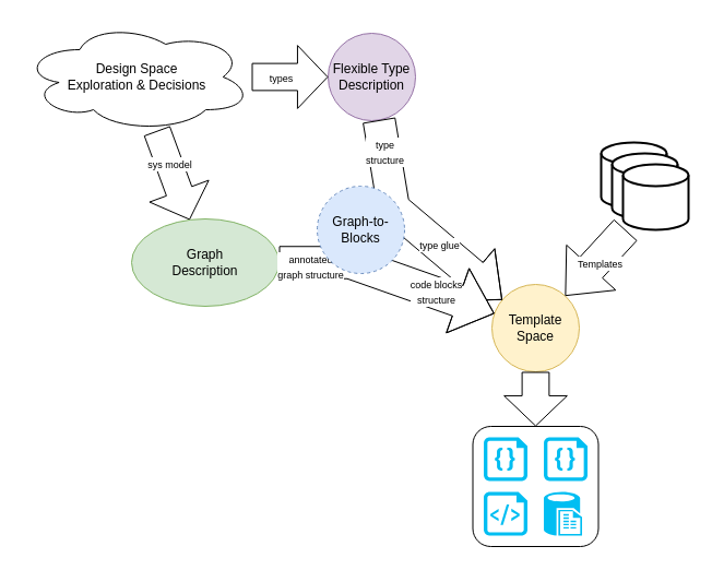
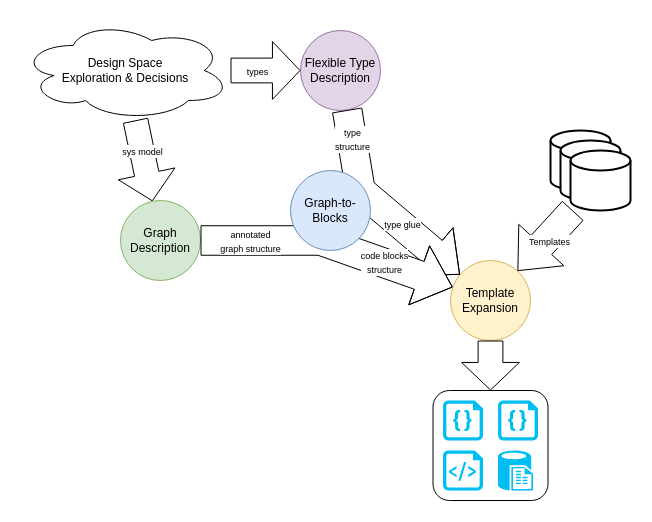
  <mxCell id="0" />
  <mxCell id="1" parent="0" />
  <mxCell id="2" value="" style="rounded=0;orthogonalLoop=1;jettySize=auto;html=1;shape=flexArrow;endWidth=32.018;endSize=8.852;width=24.762;" edge="1" parent="1" source="4" target="5"><mxGeometry relative="1" as="geometry" /></mxCell>
  <mxCell id="3" value="&lt;font style=&quot;font-size: 9px;&quot;&gt;sys model&lt;/font&gt;" style="edgeLabel;html=1;align=center;verticalAlign=middle;resizable=0;points=[];" vertex="1" connectable="0" parent="2"><mxGeometry x="-0.259" relative="1" as="geometry"><mxPoint as="offset" /></mxGeometry></mxCell>
  <mxCell id="4" value="Design Space&lt;br&gt;Exploration &amp;amp; Decisions" style="ellipse;shape=cloud;whiteSpace=wrap;html=1;" vertex="1" parent="1"><mxGeometry x="20" y="20" width="210" height="100" as="geometry" /></mxCell>
- <mxCell id="5" value="Graph&lt;br&gt;Description" style="ellipse;whiteSpace=wrap;html=1;fillColor=#d5e8d4;strokeColor=#82b366;" vertex="1" parent="1"><mxGeometry x="120" y="200" width="135" height="80" as="geometry" /></mxCell>
+ <mxCell id="5" value="Graph&lt;br&gt;Description" style="ellipse;whiteSpace=wrap;html=1;fillColor=#d5e8d4;strokeColor=#82b366;" vertex="1" parent="1"><mxGeometry x="120" y="200" width="80" height="80" as="geometry" /></mxCell>
  <mxCell id="6" value="Flexible Type&lt;br&gt;Description" style="ellipse;whiteSpace=wrap;html=1;fillColor=#e1d5e7;strokeColor=#9673a6;" vertex="1" parent="1"><mxGeometry x="300" y="30" width="80" height="80" as="geometry" /></mxCell>
  <mxCell id="7" value="" style="rounded=0;orthogonalLoop=1;jettySize=auto;html=1;shape=flexArrow;endWidth=32.018;endSize=8.852;width=24.762;" edge="1" parent="1" source="4" target="6"><mxGeometry relative="1" as="geometry"><mxPoint x="290" y="60" as="sourcePoint" /><mxPoint x="307" y="141" as="targetPoint" /></mxGeometry></mxCell>
  <mxCell id="8" value="&lt;font style=&quot;font-size: 9px;&quot;&gt;types&lt;/font&gt;" style="edgeLabel;html=1;align=center;verticalAlign=middle;resizable=0;points=[];" vertex="1" connectable="0" parent="7"><mxGeometry x="-0.259" relative="1" as="geometry"><mxPoint as="offset" /></mxGeometry></mxCell>
- <mxCell id="9" value="Template&lt;br&gt;Space" style="ellipse;whiteSpace=wrap;html=1;fillColor=#fff2cc;strokeColor=#d6b656;" vertex="1" parent="1"><mxGeometry x="450" y="260" width="80" height="80" as="geometry" /></mxCell>
+ <mxCell id="9" value="Template&lt;br&gt;Expansion" style="ellipse;whiteSpace=wrap;html=1;fillColor=#fff2cc;strokeColor=#d6b656;" vertex="1" parent="1"><mxGeometry x="450" y="260" width="80" height="80" as="geometry" /></mxCell>
  <mxCell id="10" value="" style="rounded=0;orthogonalLoop=1;jettySize=auto;html=1;shape=flexArrow;endWidth=32.018;endSize=11.371;width=29.524;fillColor=default;" edge="1" parent="1" source="6" target="9"><mxGeometry relative="1" as="geometry"><mxPoint x="490" y="140" as="sourcePoint" /><mxPoint x="743" y="186" as="targetPoint" /><Array as="points"><mxPoint x="360" y="190" /></Array></mxGeometry></mxCell>
  <mxCell id="11" value="&lt;font style=&quot;font-size: 9px;&quot;&gt;type&lt;br&gt;structure&lt;br&gt;&lt;/font&gt;" style="edgeLabel;html=1;align=center;verticalAlign=middle;resizable=0;points=[];" vertex="1" connectable="0" parent="10"><mxGeometry x="-0.259" relative="1" as="geometry"><mxPoint x="-8" y="-49" as="offset" /></mxGeometry></mxCell>
  <mxCell id="12" value="&lt;font style=&quot;font-size: 9px;&quot;&gt;type glue&lt;/font&gt;" style="edgeLabel;html=1;align=center;verticalAlign=middle;resizable=0;points=[];" vertex="1" connectable="0" parent="10"><mxGeometry x="0.279" y="2" relative="1" as="geometry"><mxPoint x="-1" as="offset" /></mxGeometry></mxCell>
  <mxCell id="13" value="" style="rounded=0;orthogonalLoop=1;jettySize=auto;html=1;shape=flexArrow;endWidth=32.018;endSize=11.371;width=29.524;fillColor=default;" edge="1" parent="1" source="5" target="9"><mxGeometry relative="1" as="geometry"><mxPoint x="283" y="240" as="sourcePoint" /><mxPoint x="300" y="321" as="targetPoint" /><Array as="points"><mxPoint x="320" y="240" /></Array></mxGeometry></mxCell>
  <mxCell id="14" value="&lt;font style=&quot;font-size: 9px;&quot;&gt;annotated&lt;br&gt;graph structure&lt;br&gt;&lt;/font&gt;" style="edgeLabel;html=1;align=center;verticalAlign=middle;resizable=0;points=[];" vertex="1" connectable="0" parent="13"><mxGeometry x="-0.259" relative="1" as="geometry"><mxPoint x="-47" as="offset" /></mxGeometry></mxCell>
  <mxCell id="15" value="&lt;font style=&quot;font-size: 9px;&quot;&gt;code blocks&lt;br&gt;structure&lt;/font&gt;" style="edgeLabel;html=1;align=center;verticalAlign=middle;resizable=0;points=[];" vertex="1" connectable="0" parent="13"><mxGeometry x="0.44" y="1" relative="1" as="geometry"><mxPoint as="offset" /></mxGeometry></mxCell>
- <mxCell id="16" value="Graph-to-Blocks" style="ellipse;whiteSpace=wrap;html=1;fillColor=#dae8fc;strokeColor=#6c8ebf;dashed=1;" vertex="1" parent="1"><mxGeometry x="290" y="170" width="80" height="80" as="geometry" /></mxCell>
+ <mxCell id="16" value="Graph-to-Blocks" style="ellipse;whiteSpace=wrap;html=1;fillColor=#dae8fc;strokeColor=#6c8ebf;" vertex="1" parent="1"><mxGeometry x="290" y="170" width="80" height="80" as="geometry" /></mxCell>
  <mxCell id="17" value="" style="rounded=0;orthogonalLoop=1;jettySize=auto;html=1;shape=flexArrow;endWidth=32.018;endSize=11.233;width=28.095;" edge="1" parent="1" source="22" target="9"><mxGeometry relative="1" as="geometry"><mxPoint x="530" y="220" as="sourcePoint" /><mxPoint x="547" y="301" as="targetPoint" /></mxGeometry></mxCell>
  <mxCell id="18" value="&lt;font style=&quot;font-size: 9px;&quot;&gt;Templates&lt;/font&gt;" style="edgeLabel;html=1;align=center;verticalAlign=middle;resizable=0;points=[];" vertex="1" connectable="0" parent="17"><mxGeometry x="-0.259" relative="1" as="geometry"><mxPoint x="-4" y="8" as="offset" /></mxGeometry></mxCell>
  <mxCell id="19" value="" style="group" vertex="1" connectable="0" parent="1"><mxGeometry x="550" y="130" width="80" height="80" as="geometry" /></mxCell>
  <mxCell id="20" value="" style="strokeWidth=2;html=1;shape=mxgraph.flowchart.database;whiteSpace=wrap;" vertex="1" parent="19"><mxGeometry width="60" height="60" as="geometry" /></mxCell>
  <mxCell id="21" value="" style="strokeWidth=2;html=1;shape=mxgraph.flowchart.database;whiteSpace=wrap;" vertex="1" parent="19"><mxGeometry x="10" y="10" width="60" height="60" as="geometry" /></mxCell>
  <mxCell id="22" value="" style="strokeWidth=2;html=1;shape=mxgraph.flowchart.database;whiteSpace=wrap;" vertex="1" parent="19"><mxGeometry x="20" y="20" width="60" height="60" as="geometry" /></mxCell>
  <mxCell id="23" value="" style="rounded=0;orthogonalLoop=1;jettySize=auto;html=1;shape=flexArrow;endWidth=32.018;endSize=8.852;width=24.762;" edge="1" parent="1" source="9" target="25"><mxGeometry relative="1" as="geometry"><mxPoint x="490" y="350" as="sourcePoint" /><mxPoint x="490" y="410" as="targetPoint" /></mxGeometry></mxCell>
  <mxCell id="24" value="" style="group" vertex="1" connectable="0" parent="1"><mxGeometry x="432.5" y="390" width="115" height="110" as="geometry" /></mxCell>
  <mxCell id="25" value="" style="rounded=1;whiteSpace=wrap;html=1;" vertex="1" parent="24"><mxGeometry width="115" height="110" as="geometry" /></mxCell>
  <mxCell id="26" value="" style="verticalLabelPosition=bottom;html=1;verticalAlign=top;align=center;strokeColor=none;fillColor=#00BEF2;shape=mxgraph.azure.code_file;pointerEvents=1;" vertex="1" parent="24"><mxGeometry x="10" y="10" width="40" height="40" as="geometry" /></mxCell>
  <mxCell id="27" value="" style="verticalLabelPosition=bottom;html=1;verticalAlign=top;align=center;strokeColor=none;fillColor=#00BEF2;shape=mxgraph.azure.code_file;pointerEvents=1;" vertex="1" parent="24"><mxGeometry x="65" y="10" width="40" height="40" as="geometry" /></mxCell>
  <mxCell id="28" value="" style="verticalLabelPosition=bottom;html=1;verticalAlign=top;align=center;strokeColor=none;fillColor=#00BEF2;shape=mxgraph.azure.script_file;pointerEvents=1;" vertex="1" parent="24"><mxGeometry x="10" y="60" width="40" height="40" as="geometry" /></mxCell>
  <mxCell id="29" value="" style="verticalLabelPosition=bottom;html=1;verticalAlign=top;align=center;strokeColor=none;fillColor=#00BEF2;shape=mxgraph.azure.sql_reporting;" vertex="1" parent="24"><mxGeometry x="65" y="60" width="35" height="40" as="geometry" /></mxCell>
